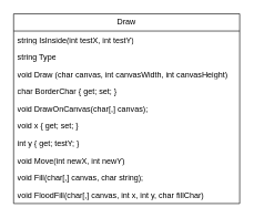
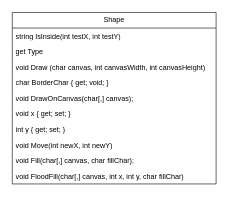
  <mxCell id="0" />
  <mxCell id="1" parent="0" />
- <mxCell id="2" value="Draw" style="swimlane;fontStyle=0;childLayout=stackLayout;horizontal=1;startSize=26;fillColor=none;horizontalStack=0;resizeParent=1;resizeParentMax=0;resizeLast=0;collapsible=1;marginBottom=0;whiteSpace=wrap;html=1;" parent="1" vertex="1"><mxGeometry x="20" y="20" width="340" height="286" as="geometry" /></mxCell>
+ <mxCell id="2" value="Shape" style="swimlane;fontStyle=0;childLayout=stackLayout;horizontal=1;startSize=26;fillColor=none;horizontalStack=0;resizeParent=1;resizeParentMax=0;resizeLast=0;collapsible=1;marginBottom=0;whiteSpace=wrap;html=1;" parent="1" vertex="1"><mxGeometry x="20" y="20" width="340" height="286" as="geometry" /></mxCell>
  <mxCell id="3" value="string IsInside(int testX, int testY)" style="text;strokeColor=none;fillColor=none;align=left;verticalAlign=top;spacingLeft=4;spacingRight=4;overflow=hidden;rotatable=0;points=[[0,0.5],[1,0.5]];portConstraint=eastwest;whiteSpace=wrap;html=1;" parent="2" vertex="1"><mxGeometry y="26" width="340" height="26" as="geometry" /></mxCell>
- <mxCell id="4" value="string Type" style="text;strokeColor=none;fillColor=none;align=left;verticalAlign=top;spacingLeft=4;spacingRight=4;overflow=hidden;rotatable=0;points=[[0,0.5],[1,0.5]];portConstraint=eastwest;whiteSpace=wrap;html=1;" parent="2" vertex="1"><mxGeometry y="52" width="340" height="26" as="geometry" /></mxCell>
+ <mxCell id="4" value="get Type" style="text;strokeColor=none;fillColor=none;align=left;verticalAlign=top;spacingLeft=4;spacingRight=4;overflow=hidden;rotatable=0;points=[[0,0.5],[1,0.5]];portConstraint=eastwest;whiteSpace=wrap;html=1;" parent="2" vertex="1"><mxGeometry y="52" width="340" height="26" as="geometry" /></mxCell>
  <mxCell id="5" value="void Draw (char canvas, int canvasWidth, int canvasHeight)" style="text;strokeColor=none;fillColor=none;align=left;verticalAlign=top;spacingLeft=4;spacingRight=4;overflow=hidden;rotatable=0;points=[[0,0.5],[1,0.5]];portConstraint=eastwest;whiteSpace=wrap;html=1;" parent="2" vertex="1"><mxGeometry y="78" width="340" height="26" as="geometry" /></mxCell>
- <mxCell id="6" value="char BorderChar { get; set; }" style="text;strokeColor=none;fillColor=none;align=left;verticalAlign=top;spacingLeft=4;spacingRight=4;overflow=hidden;rotatable=0;points=[[0,0.5],[1,0.5]];portConstraint=eastwest;whiteSpace=wrap;html=1;" vertex="1" parent="2"><mxGeometry y="104" width="340" height="26" as="geometry" /></mxCell>
+ <mxCell id="6" value="char BorderChar { get; void; }" style="text;strokeColor=none;fillColor=none;align=left;verticalAlign=top;spacingLeft=4;spacingRight=4;overflow=hidden;rotatable=0;points=[[0,0.5],[1,0.5]];portConstraint=eastwest;whiteSpace=wrap;html=1;" vertex="1" parent="2"><mxGeometry y="104" width="340" height="26" as="geometry" /></mxCell>
  <mxCell id="7" value="void DrawOnCanvas(char[,] canvas);" style="text;strokeColor=none;fillColor=none;align=left;verticalAlign=top;spacingLeft=4;spacingRight=4;overflow=hidden;rotatable=0;points=[[0,0.5],[1,0.5]];portConstraint=eastwest;whiteSpace=wrap;html=1;" vertex="1" parent="2"><mxGeometry y="130" width="340" height="26" as="geometry" /></mxCell>
  <mxCell id="8" value="void x { get; set; }" style="text;strokeColor=none;fillColor=none;align=left;verticalAlign=top;spacingLeft=4;spacingRight=4;overflow=hidden;rotatable=0;points=[[0,0.5],[1,0.5]];portConstraint=eastwest;whiteSpace=wrap;html=1;" vertex="1" parent="2"><mxGeometry y="156" width="340" height="26" as="geometry" /></mxCell>
- <mxCell id="9" value="int y { get; testY; }" style="text;strokeColor=none;fillColor=none;align=left;verticalAlign=top;spacingLeft=4;spacingRight=4;overflow=hidden;rotatable=0;points=[[0,0.5],[1,0.5]];portConstraint=eastwest;whiteSpace=wrap;html=1;" vertex="1" parent="2"><mxGeometry y="182" width="340" height="26" as="geometry" /></mxCell>
+ <mxCell id="9" value="int y { get; set; }" style="text;strokeColor=none;fillColor=none;align=left;verticalAlign=top;spacingLeft=4;spacingRight=4;overflow=hidden;rotatable=0;points=[[0,0.5],[1,0.5]];portConstraint=eastwest;whiteSpace=wrap;html=1;" vertex="1" parent="2"><mxGeometry y="182" width="340" height="26" as="geometry" /></mxCell>
  <mxCell id="10" value="void Move(int newX, int newY)" style="text;strokeColor=none;fillColor=none;align=left;verticalAlign=top;spacingLeft=4;spacingRight=4;overflow=hidden;rotatable=0;points=[[0,0.5],[1,0.5]];portConstraint=eastwest;whiteSpace=wrap;html=1;" vertex="1" parent="2"><mxGeometry y="208" width="340" height="26" as="geometry" /></mxCell>
- <mxCell id="11" value="void Fill(char[,] canvas, char string);" style="text;strokeColor=none;fillColor=none;align=left;verticalAlign=top;spacingLeft=4;spacingRight=4;overflow=hidden;rotatable=0;points=[[0,0.5],[1,0.5]];portConstraint=eastwest;whiteSpace=wrap;html=1;" vertex="1" parent="2"><mxGeometry y="234" width="340" height="26" as="geometry" /></mxCell>
+ <mxCell id="11" value="void Fill(char[,] canvas, char fillChar);" style="text;strokeColor=none;fillColor=none;align=left;verticalAlign=top;spacingLeft=4;spacingRight=4;overflow=hidden;rotatable=0;points=[[0,0.5],[1,0.5]];portConstraint=eastwest;whiteSpace=wrap;html=1;" vertex="1" parent="2"><mxGeometry y="234" width="340" height="26" as="geometry" /></mxCell>
  <mxCell id="12" value="void FloodFill(char[,] canvas, int x, int y, char fillChar)" style="text;strokeColor=none;fillColor=none;align=left;verticalAlign=top;spacingLeft=4;spacingRight=4;overflow=hidden;rotatable=0;points=[[0,0.5],[1,0.5]];portConstraint=eastwest;whiteSpace=wrap;html=1;" vertex="1" parent="2"><mxGeometry y="260" width="340" height="26" as="geometry" /></mxCell>
